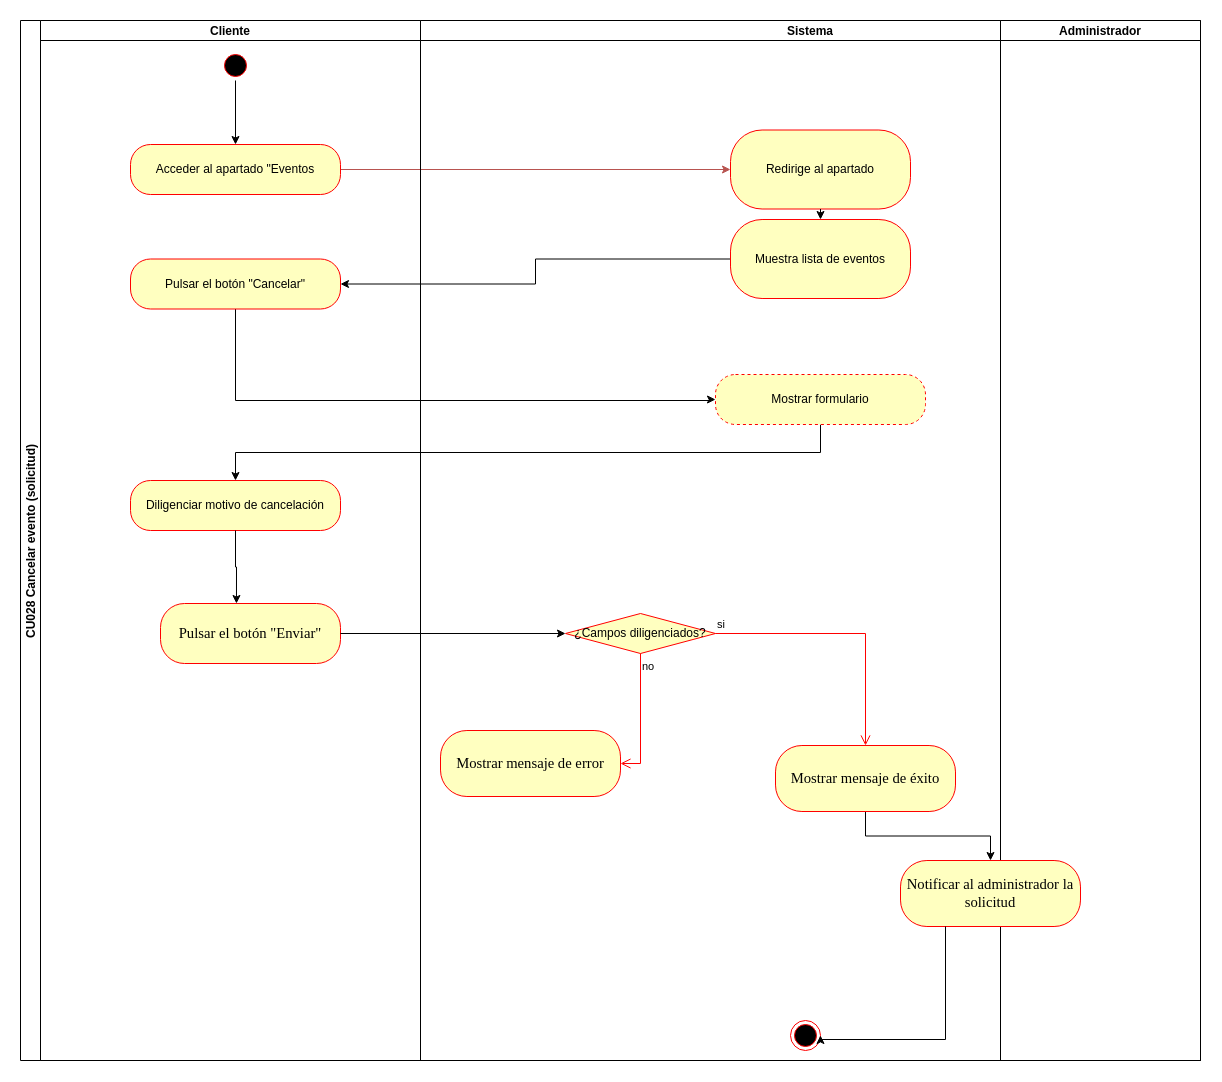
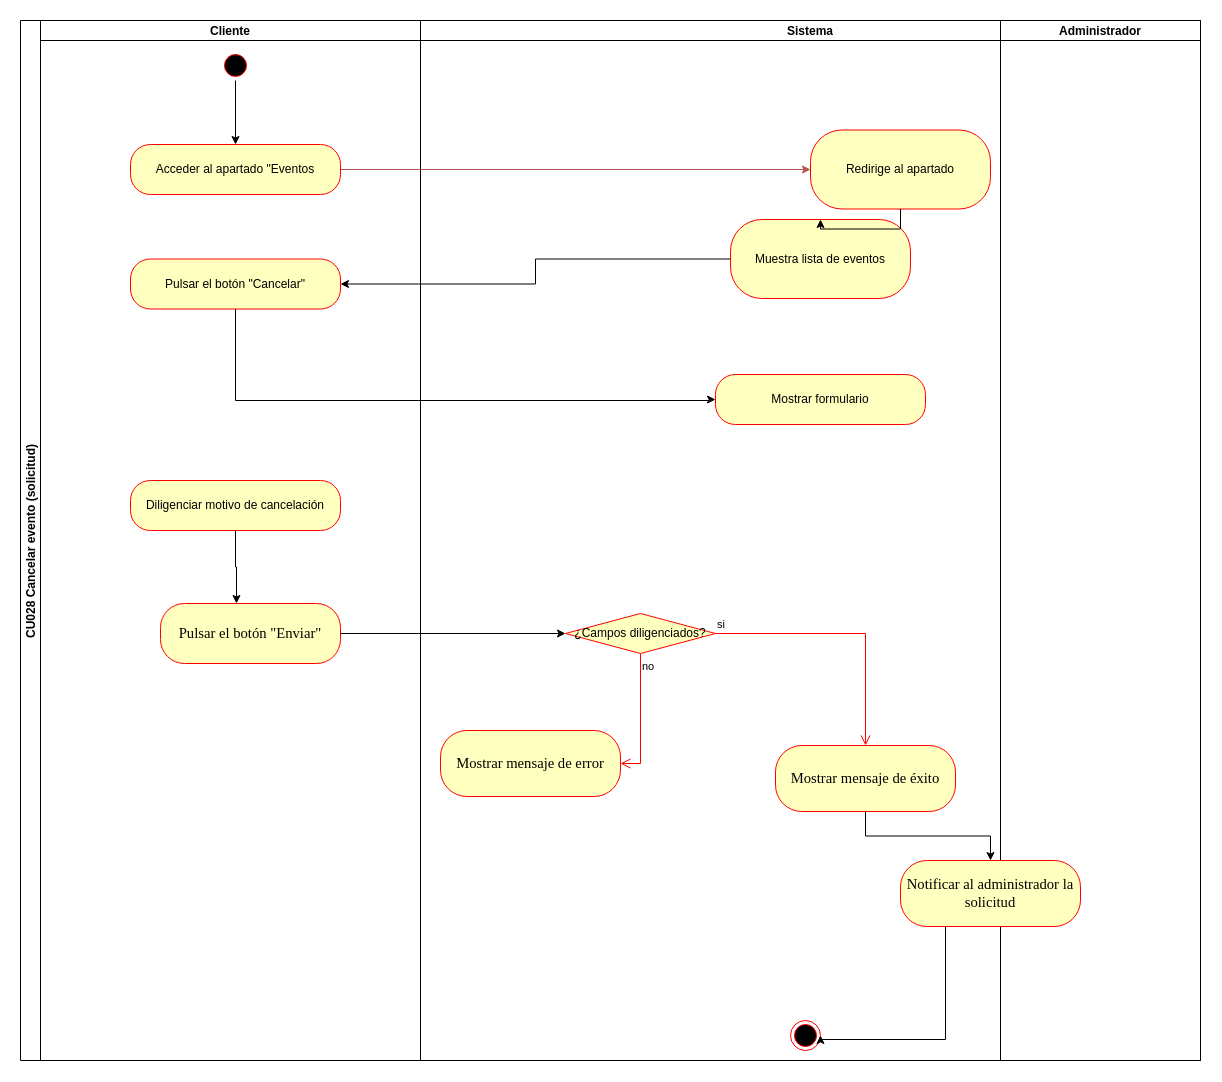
  <mxCell id="0" />
  <mxCell id="1" parent="0" />
  <mxCell id="2" value="CU028 Cancelar evento (solicitud)" style="swimlane;childLayout=stackLayout;resizeParent=1;resizeParentMax=0;startSize=20;horizontal=0;horizontalStack=1;" vertex="1" parent="1"><mxGeometry x="20" y="20" width="1180" height="1040" as="geometry"><mxRectangle x="200" y="80" width="40" height="50" as="alternateBounds" /></mxGeometry></mxCell>
  <mxCell id="3" style="edgeStyle=orthogonalEdgeStyle;rounded=0;orthogonalLoop=1;jettySize=auto;html=1;exitX=1;exitY=0.5;exitDx=0;exitDy=0;fillColor=#f8cecc;strokeColor=#b85450;" edge="1" parent="2" source="9" target="18"><mxGeometry relative="1" as="geometry" /></mxCell>
  <mxCell id="4" style="edgeStyle=orthogonalEdgeStyle;rounded=0;orthogonalLoop=1;jettySize=auto;html=1;exitX=0.5;exitY=1;exitDx=0;exitDy=0;entryX=0;entryY=0.5;entryDx=0;entryDy=0;" edge="1" parent="2" source="10" target="20"><mxGeometry relative="1" as="geometry"><mxPoint x="216" y="354" as="targetPoint" /><Array as="points"><mxPoint x="215" y="380" /><mxPoint x="690" y="380" /></Array></mxGeometry></mxCell>
  <mxCell id="5" value="Cliente" style="swimlane;startSize=20;" vertex="1" parent="2"><mxGeometry x="20" width="380" height="1040" as="geometry" /></mxCell>
  <mxCell id="6" style="edgeStyle=orthogonalEdgeStyle;rounded=0;orthogonalLoop=1;jettySize=auto;html=1;exitX=0.5;exitY=1;exitDx=0;exitDy=0;entryX=0.5;entryY=0;entryDx=0;entryDy=0;" edge="1" parent="5" source="7" target="9"><mxGeometry relative="1" as="geometry" /></mxCell>
  <mxCell id="7" value="" style="ellipse;html=1;shape=startState;fillColor=#000000;strokeColor=#ff0000;fillStyle=auto;" vertex="1" parent="5"><mxGeometry x="180" y="30" width="30" height="30" as="geometry" /></mxCell>
  <mxCell id="8" style="edgeStyle=orthogonalEdgeStyle;rounded=0;orthogonalLoop=1;jettySize=auto;html=1;entryX=0;entryY=0.5;entryDx=0;entryDy=0;strokeColor=#FF0000;" edge="1" parent="5"><mxGeometry relative="1" as="geometry"><Array as="points"><mxPoint x="106" y="871" /><mxPoint x="106" y="652" /></Array><mxPoint x="135" y="652" as="targetPoint" /></mxGeometry></mxCell>
  <mxCell id="9" value="Acceder al apartado &quot;Eventos" style="rounded=1;whiteSpace=wrap;html=1;arcSize=40;fontColor=#000000;fillColor=#ffffc0;strokeColor=#ff0000;" vertex="1" parent="5"><mxGeometry x="90" y="124" width="210" height="50" as="geometry" /></mxCell>
  <mxCell id="10" value="Pulsar el botón &quot;Cancelar&quot;" style="rounded=1;whiteSpace=wrap;html=1;arcSize=40;fontColor=#000000;fillColor=#ffffc0;strokeColor=#ff0000;" vertex="1" parent="5"><mxGeometry x="90" y="238.5" width="210" height="50" as="geometry" /></mxCell>
  <mxCell id="11" value="&lt;span style=&quot;white-space-collapse: preserve;&quot;&gt;&lt;font face=&quot;Helvetica&quot; style=&quot;font-size: 12px;&quot;&gt;Diligenciar motivo de cancelación&lt;/font&gt;&lt;/span&gt;" style="rounded=1;whiteSpace=wrap;html=1;arcSize=40;fontColor=#000000;fillColor=#ffffc0;strokeColor=#ff0000;" vertex="1" parent="5"><mxGeometry x="90" y="460" width="210" height="50" as="geometry" /></mxCell>
  <mxCell id="12" value="&lt;font face=&quot;Calibri&quot;&gt;&lt;span style=&quot;font-size: 14.667px; white-space-collapse: preserve;&quot;&gt;Pulsar el botón &quot;Enviar&quot;&lt;/span&gt;&lt;/font&gt;" style="rounded=1;whiteSpace=wrap;html=1;arcSize=40;fontColor=#000000;fillColor=#ffffc0;strokeColor=#ff0000;" vertex="1" parent="5"><mxGeometry x="120" y="583" width="180" height="60" as="geometry" /></mxCell>
  <mxCell id="13" style="edgeStyle=orthogonalEdgeStyle;rounded=0;orthogonalLoop=1;jettySize=auto;html=1;exitX=0.5;exitY=1;exitDx=0;exitDy=0;entryX=0.422;entryY=0;entryDx=0;entryDy=0;entryPerimeter=0;" edge="1" parent="5" source="11" target="12"><mxGeometry relative="1" as="geometry"><mxPoint x="263.5" y="517" as="sourcePoint" /></mxGeometry></mxCell>
- <mxCell id="14" style="edgeStyle=orthogonalEdgeStyle;rounded=0;orthogonalLoop=1;jettySize=auto;html=1;exitX=0.5;exitY=1;exitDx=0;exitDy=0;entryX=0.5;entryY=0;entryDx=0;entryDy=0;" edge="1" parent="2" source="20" target="11"><mxGeometry relative="1" as="geometry"><mxPoint x="215" y="474" as="targetPoint" /></mxGeometry></mxCell>
  <mxCell id="15" style="edgeStyle=orthogonalEdgeStyle;rounded=0;orthogonalLoop=1;jettySize=auto;html=1;entryX=1;entryY=0.5;entryDx=0;entryDy=0;" edge="1" parent="2" source="23" target="10"><mxGeometry relative="1" as="geometry"><mxPoint x="316" y="263.5" as="targetPoint" /></mxGeometry></mxCell>
  <mxCell id="16" style="edgeStyle=orthogonalEdgeStyle;rounded=0;orthogonalLoop=1;jettySize=auto;html=1;entryX=0;entryY=0.5;entryDx=0;entryDy=0;" edge="1" parent="2" source="12" target="25"><mxGeometry relative="1" as="geometry" /></mxCell>
  <mxCell id="17" value="Sistema" style="swimlane;startSize=20;" vertex="1" parent="2"><mxGeometry x="400" width="780" height="1040" as="geometry" /></mxCell>
- <mxCell id="18" value="Redirige al apartado" style="rounded=1;whiteSpace=wrap;html=1;arcSize=40;fontColor=#000000;fillColor=#ffffc0;strokeColor=#ff0000;" vertex="1" parent="17"><mxGeometry x="310" y="109.5" width="180" height="79" as="geometry" /></mxCell>
+ <mxCell id="18" value="Redirige al apartado" style="rounded=1;whiteSpace=wrap;html=1;arcSize=40;fontColor=#000000;fillColor=#ffffc0;strokeColor=#ff0000;" vertex="1" parent="17"><mxGeometry x="390" y="109.5" width="180" height="79" as="geometry" /></mxCell>
  <mxCell id="19" value="" style="ellipse;html=1;shape=endState;fillColor=#000000;strokeColor=#ff0000;" vertex="1" parent="17"><mxGeometry x="370" y="1000" width="30" height="30" as="geometry" /></mxCell>
- <mxCell id="20" value="Mostrar formulario" style="rounded=1;whiteSpace=wrap;html=1;arcSize=40;fontColor=#000000;fillColor=#ffffc0;strokeColor=#ff0000;dashed=1;" vertex="1" parent="17"><mxGeometry x="295" y="354" width="210" height="50" as="geometry" /></mxCell>
+ <mxCell id="20" value="Mostrar formulario" style="rounded=1;whiteSpace=wrap;html=1;arcSize=40;fontColor=#000000;fillColor=#ffffc0;strokeColor=#ff0000;" vertex="1" parent="17"><mxGeometry x="295" y="354" width="210" height="50" as="geometry" /></mxCell>
  <mxCell id="21" style="edgeStyle=orthogonalEdgeStyle;rounded=0;orthogonalLoop=1;jettySize=auto;html=1;exitX=0.5;exitY=1;exitDx=0;exitDy=0;entryX=0.5;entryY=0;entryDx=0;entryDy=0;" edge="1" parent="17" source="22" target="31"><mxGeometry relative="1" as="geometry"><mxPoint x="436" y="1004" as="targetPoint" /></mxGeometry></mxCell>
  <mxCell id="22" value="&lt;font face=&quot;Calibri&quot;&gt;&lt;span style=&quot;font-size: 14.667px; white-space-collapse: preserve;&quot;&gt;Mostrar mensaje de éxito&lt;/span&gt;&lt;/font&gt;" style="rounded=1;whiteSpace=wrap;html=1;arcSize=40;fontColor=#000000;fillColor=#ffffc0;strokeColor=#ff0000;" vertex="1" parent="17"><mxGeometry x="355" y="725" width="180" height="66" as="geometry" /></mxCell>
  <mxCell id="23" value="Muestra lista de eventos" style="rounded=1;whiteSpace=wrap;html=1;arcSize=40;fontColor=#000000;fillColor=#ffffc0;strokeColor=#ff0000;" vertex="1" parent="17"><mxGeometry x="310" y="199" width="180" height="79" as="geometry" /></mxCell>
  <mxCell id="24" style="edgeStyle=orthogonalEdgeStyle;rounded=0;orthogonalLoop=1;jettySize=auto;html=1;exitX=0.5;exitY=1;exitDx=0;exitDy=0;entryX=0.5;entryY=0;entryDx=0;entryDy=0;" edge="1" parent="17" source="18" target="23"><mxGeometry relative="1" as="geometry" /></mxCell>
  <mxCell id="25" value="¿Campos diligenciados?" style="rhombus;whiteSpace=wrap;html=1;fontColor=#000000;fillColor=#ffffc0;strokeColor=#ff0000;" vertex="1" parent="17"><mxGeometry x="145" y="593" width="150" height="40" as="geometry" /></mxCell>
  <mxCell id="26" value="si" style="edgeStyle=orthogonalEdgeStyle;html=1;align=left;verticalAlign=bottom;endArrow=open;endSize=8;strokeColor=#ff0000;rounded=0;entryX=0.5;entryY=0;entryDx=0;entryDy=0;" edge="1" parent="17" source="25" target="22"><mxGeometry x="-1" relative="1" as="geometry"><mxPoint x="350" y="610" as="targetPoint" /></mxGeometry></mxCell>
  <mxCell id="27" value="&lt;font face=&quot;Calibri&quot;&gt;&lt;span style=&quot;font-size: 14.667px; white-space-collapse: preserve;&quot;&gt;Mostrar mensaje de error&lt;/span&gt;&lt;/font&gt;" style="rounded=1;whiteSpace=wrap;html=1;arcSize=40;fontColor=#000000;fillColor=#ffffc0;strokeColor=#ff0000;" vertex="1" parent="17"><mxGeometry x="20" y="710" width="180" height="66" as="geometry" /></mxCell>
  <mxCell id="28" value="no" style="edgeStyle=orthogonalEdgeStyle;html=1;align=left;verticalAlign=top;endArrow=open;endSize=8;strokeColor=#ff0000;rounded=0;entryX=1;entryY=0.5;entryDx=0;entryDy=0;" edge="1" parent="17" source="25" target="27"><mxGeometry x="-1" relative="1" as="geometry"><mxPoint x="210" y="690" as="targetPoint" /><Array as="points"><mxPoint x="220" y="743" /></Array></mxGeometry></mxCell>
  <mxCell id="29" value="Administrador" style="swimlane;startSize=20;" vertex="1" parent="17"><mxGeometry x="580" width="200" height="1040" as="geometry" /></mxCell>
  <mxCell id="30" style="edgeStyle=orthogonalEdgeStyle;rounded=0;orthogonalLoop=1;jettySize=auto;html=1;entryX=0;entryY=0.5;entryDx=0;entryDy=0;strokeColor=#FF0000;" edge="1" parent="29"><mxGeometry relative="1" as="geometry"><Array as="points"><mxPoint x="106" y="871" /><mxPoint x="106" y="652" /></Array><mxPoint x="135" y="652" as="targetPoint" /></mxGeometry></mxCell>
  <mxCell id="31" value="&lt;font face=&quot;Calibri&quot;&gt;&lt;span style=&quot;font-size: 14.667px; white-space-collapse: preserve;&quot;&gt;Notificar al administrador la solicitud&lt;/span&gt;&lt;/font&gt;" style="rounded=1;whiteSpace=wrap;html=1;arcSize=40;fontColor=#000000;fillColor=#ffffc0;strokeColor=#ff0000;" vertex="1" parent="29"><mxGeometry x="-100" y="840" width="180" height="66" as="geometry" /></mxCell>
  <mxCell id="32" style="edgeStyle=orthogonalEdgeStyle;rounded=0;orthogonalLoop=1;jettySize=auto;html=1;entryX=1;entryY=0.5;entryDx=0;entryDy=0;exitX=0.25;exitY=1;exitDx=0;exitDy=0;" edge="1" parent="17" source="31" target="19"><mxGeometry relative="1" as="geometry"><Array as="points"><mxPoint x="525" y="1019" /></Array></mxGeometry></mxCell>
